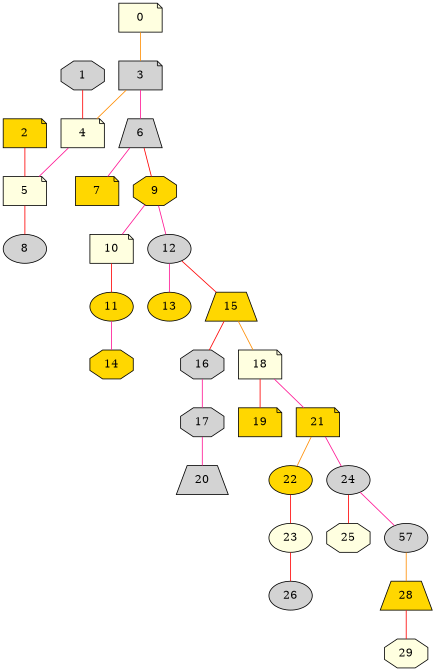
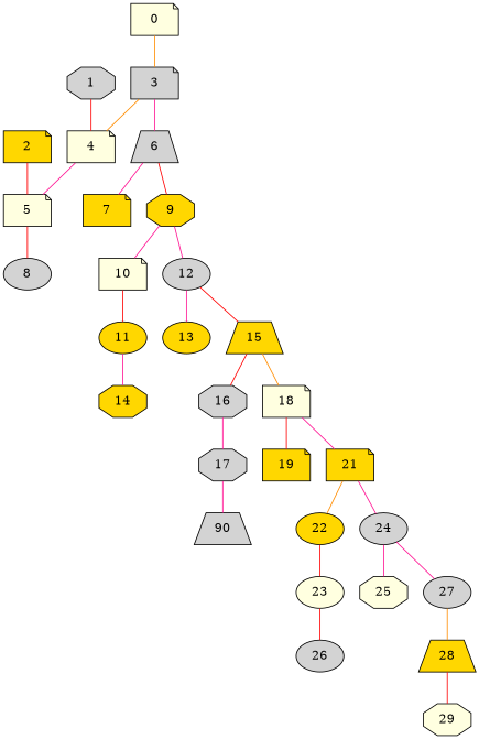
  graph {
    node [fillcolor=lightgrey shape=note style=filled]
    edge [color=deeppink]
    3
    4 [fillcolor=lightyellow]
    6 [shape=trapezium]
    5 [fillcolor=lightyellow]
    7 [fillcolor=gold]
    9 [fillcolor=gold shape=octagon]
    0 [fillcolor=lightyellow]
    8 [shape=ellipse]
    10 [fillcolor=lightyellow]
    12 [shape=ellipse]
    11 [fillcolor=gold shape=ellipse]
    13 [fillcolor=gold shape=ellipse]
    15 [fillcolor=gold shape=trapezium]
    1 [shape=octagon]
    2 [fillcolor=gold]
    14 [fillcolor=gold shape=octagon]
    16 [shape=octagon]
    18 [fillcolor=lightyellow]
    17 [shape=octagon]
    19 [fillcolor=gold]
    21 [fillcolor=gold]
-   20 [shape=trapezium]
+   20 [shape=trapezium label=90]
    22 [fillcolor=gold shape=ellipse]
    24 [shape=ellipse]
    23 [fillcolor=lightyellow shape=ellipse]
    25 [fillcolor=lightyellow shape=octagon]
-   27 [shape=ellipse label=57]
+   27 [shape=ellipse]
    26 [shape=ellipse]
    28 [fillcolor=gold shape=trapezium]
    29 [fillcolor=lightyellow shape=octagon]
    3 -- 4 [color=darkorange]
    3 -- 6
    4 -- 5
    6 -- 7
    6 -- 9 [color=red]
    5 -- 8 [color=red]
    9 -- 10
    9 -- 12
    0 -- 3 [color=darkorange]
    10 -- 11 [color=red]
    12 -- 13
    12 -- 15 [color=red]
    11 -- 14
    15 -- 16 [color=red]
    15 -- 18 [color=darkorange]
    1 -- 4 [color=red]
    2 -- 5 [color=red]
    16 -- 17
    18 -- 19 [color=red]
    18 -- 21
    17 -- 20
    21 -- 22 [color=darkorange]
    21 -- 24
    22 -- 23 [color=red]
-   24 -- 25 [color=red]
+   24 -- 25
    24 -- 27
    23 -- 26 [color=red]
    27 -- 28 [color=darkorange]
    28 -- 29 [color=red]
  }
